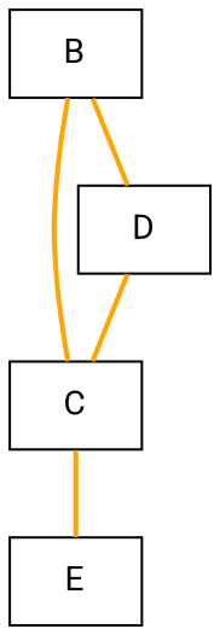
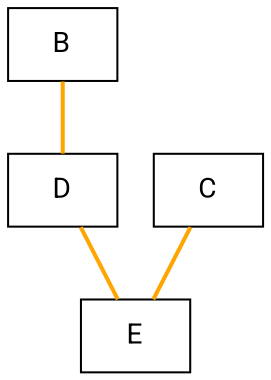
  graph {
    fontname=Roboto
    rankdir=TB
    node [color=black fillcolor=white fontcolor=black fontname=Roboto peripheries=1 shape=box style=filled]
    edge [color=orange fontname=Roboto style=bold]
    B
    C
    D
    E
-   B -- C
    B -- D
    C -- E
-   D -- C
+   D -- E
  }
